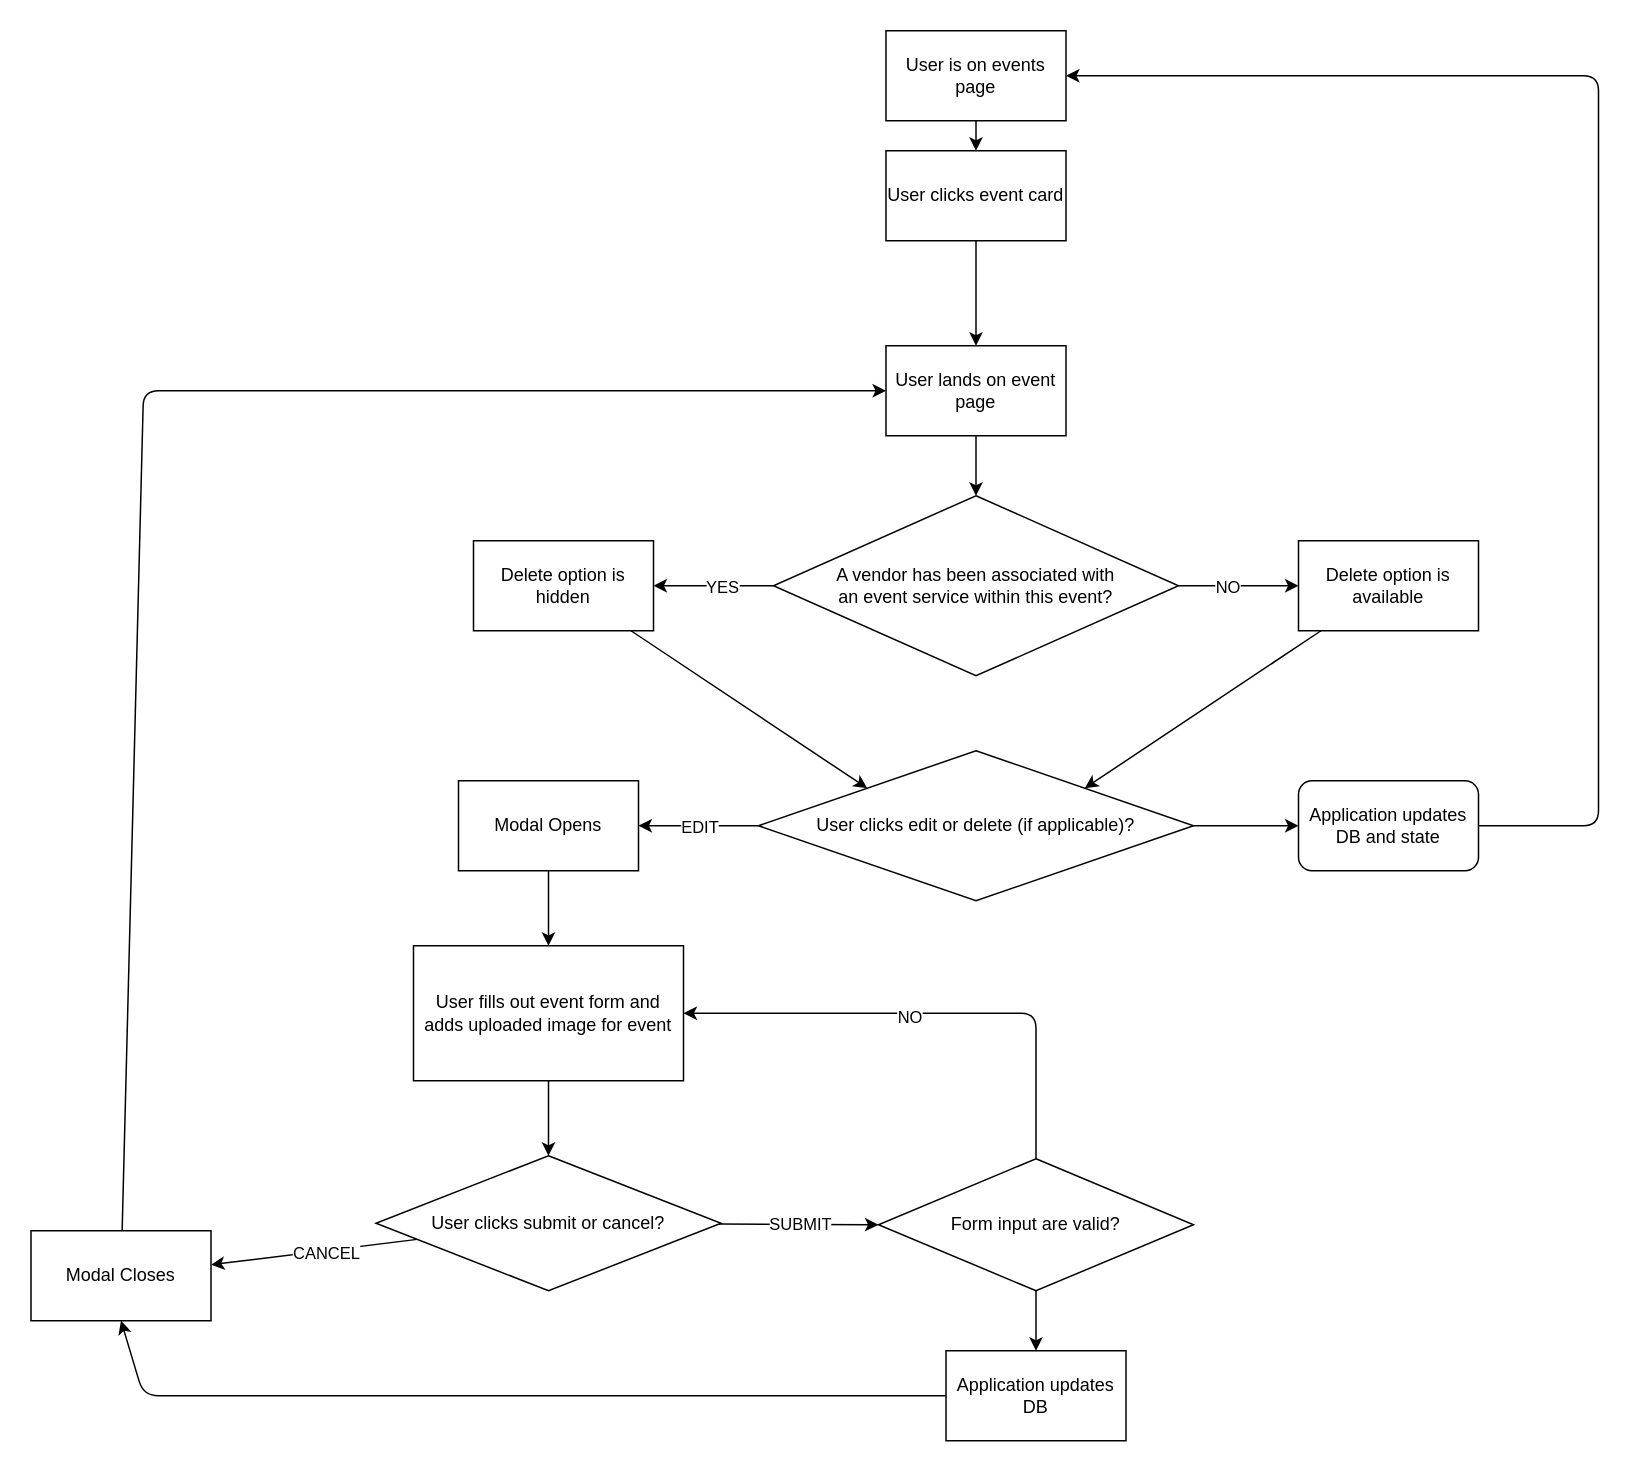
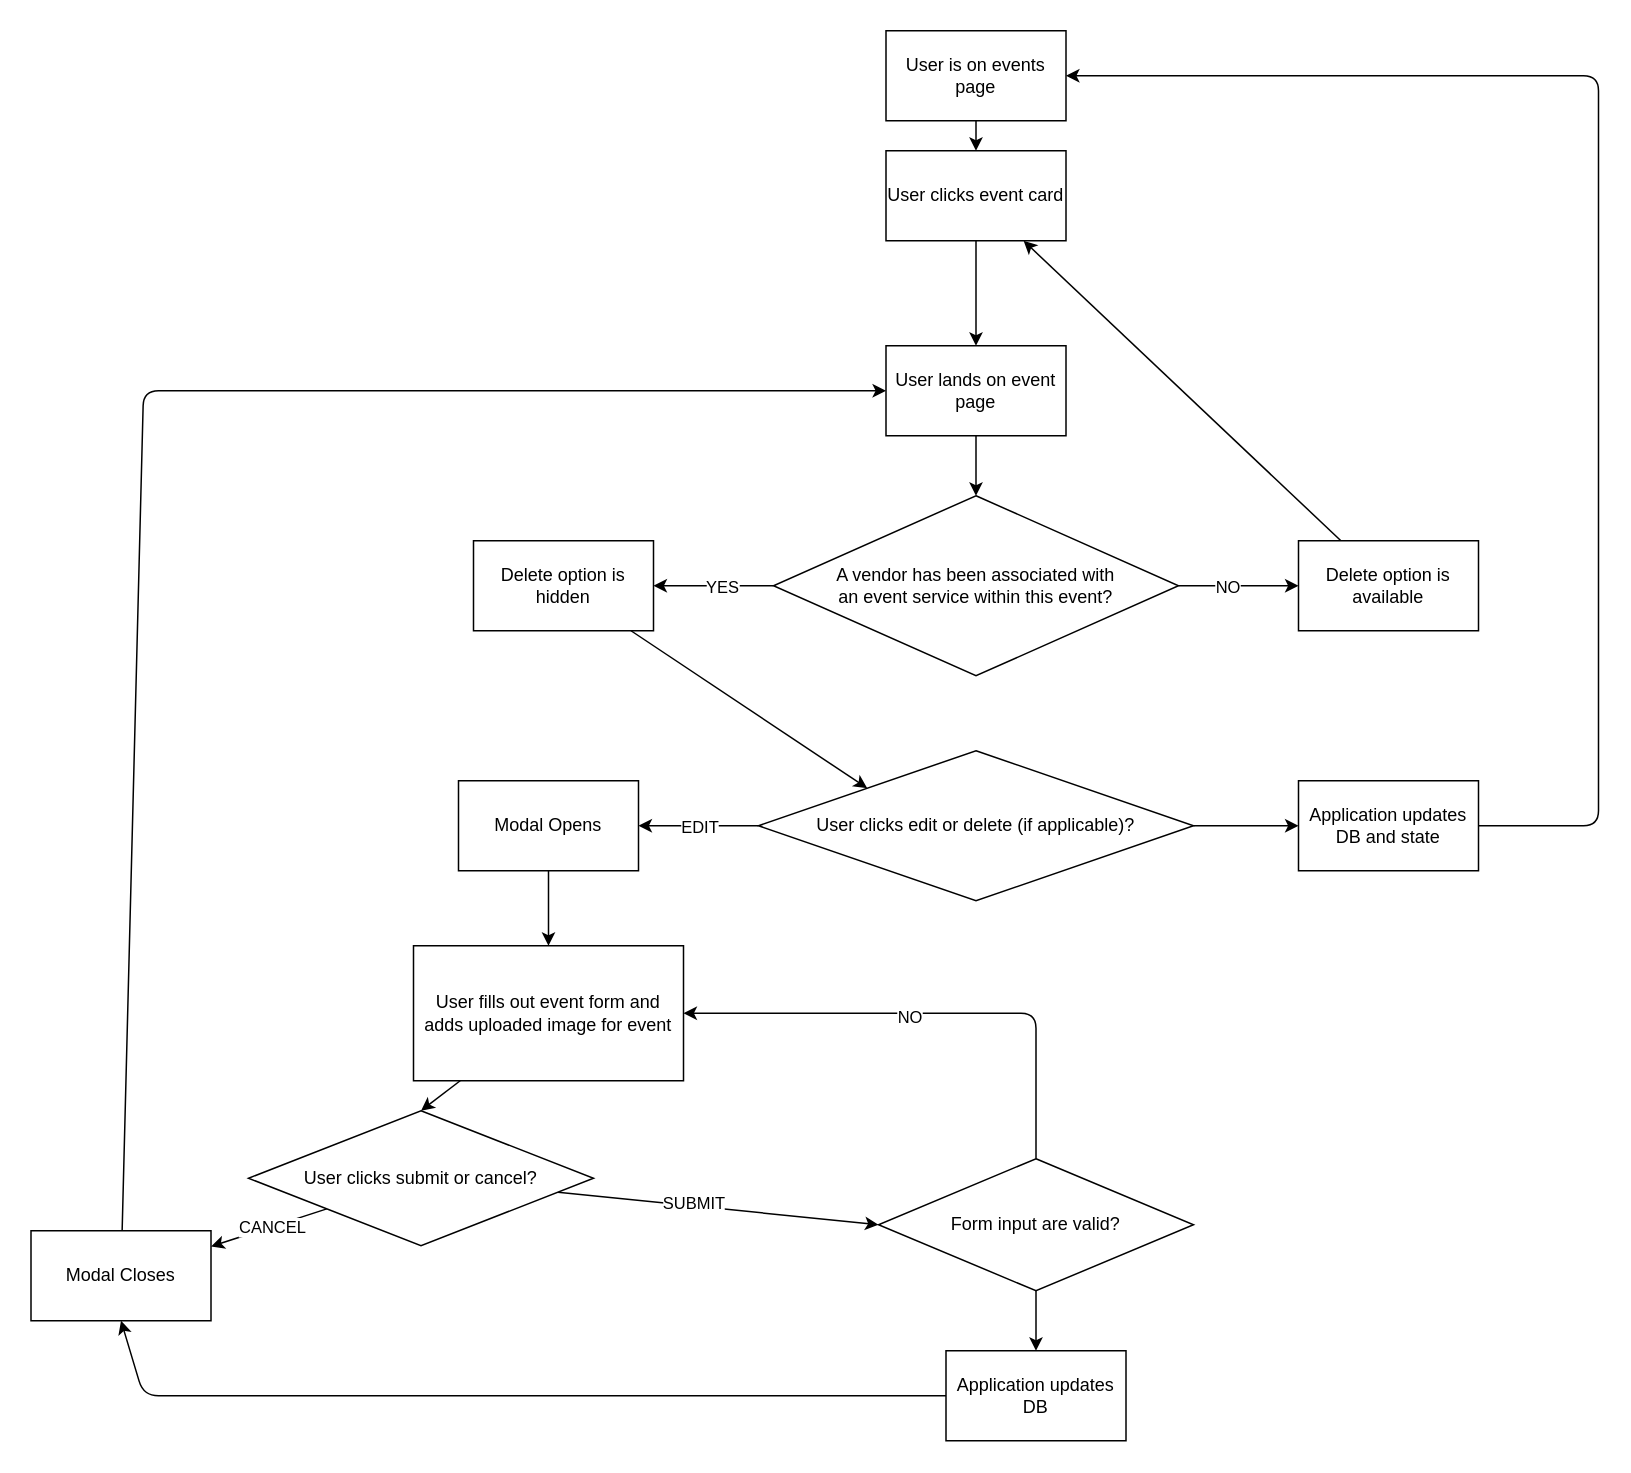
  <mxCell id="0" />
  <mxCell id="1" parent="0" />
  <mxCell id="2" value="" style="edgeStyle=none;html=1;" edge="1" parent="1" source="3" target="5"><mxGeometry relative="1" as="geometry" /></mxCell>
  <mxCell id="3" value="User is on events page" style="rounded=0;whiteSpace=wrap;html=1;" vertex="1" parent="1"><mxGeometry x="590" y="20" width="120" height="60" as="geometry" /></mxCell>
  <mxCell id="4" value="" style="edgeStyle=none;html=1;" edge="1" parent="1" source="5" target="7"><mxGeometry relative="1" as="geometry" /></mxCell>
  <mxCell id="5" value="User clicks event card" style="whiteSpace=wrap;html=1;rounded=0;" vertex="1" parent="1"><mxGeometry x="590" y="100" width="120" height="60" as="geometry" /></mxCell>
  <mxCell id="6" value="" style="edgeStyle=none;html=1;" edge="1" parent="1" source="7" target="16"><mxGeometry relative="1" as="geometry" /></mxCell>
  <mxCell id="7" value="User lands on event page" style="whiteSpace=wrap;html=1;rounded=0;" vertex="1" parent="1"><mxGeometry x="590" y="230" width="120" height="60" as="geometry" /></mxCell>
  <mxCell id="8" value="" style="edgeStyle=none;html=1;" edge="1" parent="1" source="11" target="22"><mxGeometry relative="1" as="geometry" /></mxCell>
  <mxCell id="9" value="EDIT" style="edgeLabel;html=1;align=center;verticalAlign=middle;resizable=0;points=[];" vertex="1" connectable="0" parent="8"><mxGeometry x="-0.4" y="1" relative="1" as="geometry"><mxPoint x="-16" y="-1" as="offset" /></mxGeometry></mxCell>
  <mxCell id="10" value="" style="edgeStyle=none;html=1;" edge="1" parent="1" source="11" target="24"><mxGeometry relative="1" as="geometry" /></mxCell>
  <mxCell id="11" value="User clicks edit or delete (if applicable)?" style="rhombus;whiteSpace=wrap;html=1;rounded=0;" vertex="1" parent="1"><mxGeometry x="505" y="500" width="290" height="100" as="geometry" /></mxCell>
  <mxCell id="12" value="" style="edgeStyle=none;html=1;" edge="1" parent="1" source="16" target="18"><mxGeometry relative="1" as="geometry" /></mxCell>
  <mxCell id="13" value="YES" style="edgeLabel;html=1;align=center;verticalAlign=middle;resizable=0;points=[];" vertex="1" connectable="0" parent="12"><mxGeometry x="-0.136" relative="1" as="geometry"><mxPoint as="offset" /></mxGeometry></mxCell>
  <mxCell id="14" value="" style="edgeStyle=none;html=1;" edge="1" parent="1" source="16" target="20"><mxGeometry relative="1" as="geometry" /></mxCell>
  <mxCell id="15" value="NO" style="edgeLabel;html=1;align=center;verticalAlign=middle;resizable=0;points=[];" vertex="1" connectable="0" parent="14"><mxGeometry x="0.29" y="-1" relative="1" as="geometry"><mxPoint x="-20" y="-1" as="offset" /></mxGeometry></mxCell>
  <mxCell id="16" value="A vendor has been associated with &lt;br&gt;an event service within this event?" style="rhombus;whiteSpace=wrap;html=1;rounded=0;" vertex="1" parent="1"><mxGeometry x="515" y="330" width="270" height="120" as="geometry" /></mxCell>
  <mxCell id="17" style="edgeStyle=none;html=1;entryX=0;entryY=0;entryDx=0;entryDy=0;" edge="1" parent="1" source="18" target="11"><mxGeometry relative="1" as="geometry"><mxPoint x="655" y="500" as="targetPoint" /></mxGeometry></mxCell>
  <mxCell id="18" value="Delete option is hidden" style="whiteSpace=wrap;html=1;rounded=0;" vertex="1" parent="1"><mxGeometry x="315" y="360" width="120" height="60" as="geometry" /></mxCell>
- <mxCell id="19" style="edgeStyle=none;html=1;entryX=1;entryY=0;entryDx=0;entryDy=0;" edge="1" parent="1" source="20" target="11"><mxGeometry relative="1" as="geometry" /></mxCell>
+ <mxCell id="19" style="edgeStyle=none;html=1;" edge="1" parent="1" source="20" target="5"><mxGeometry relative="1" as="geometry" /></mxCell>
  <mxCell id="20" value="Delete option is available" style="whiteSpace=wrap;html=1;rounded=0;" vertex="1" parent="1"><mxGeometry x="865" y="360" width="120" height="60" as="geometry" /></mxCell>
  <mxCell id="21" style="edgeStyle=none;html=1;entryX=0.5;entryY=0;entryDx=0;entryDy=0;" edge="1" parent="1" source="22" target="26"><mxGeometry relative="1" as="geometry" /></mxCell>
  <mxCell id="22" value="Modal Opens" style="whiteSpace=wrap;html=1;rounded=0;" vertex="1" parent="1"><mxGeometry x="305" y="520" width="120" height="60" as="geometry" /></mxCell>
  <mxCell id="23" style="edgeStyle=none;html=1;entryX=1;entryY=0.5;entryDx=0;entryDy=0;" edge="1" parent="1" source="24" target="3"><mxGeometry relative="1" as="geometry"><Array as="points"><mxPoint x="1065" y="550" /><mxPoint x="1065" y="50" /></Array></mxGeometry></mxCell>
- <mxCell id="24" value="Application updates DB and state" style="whiteSpace=wrap;html=1;rounded=1;" vertex="1" parent="1"><mxGeometry x="865" y="520" width="120" height="60" as="geometry" /></mxCell>
+ <mxCell id="24" value="Application updates DB and state" style="whiteSpace=wrap;html=1;rounded=0;" vertex="1" parent="1"><mxGeometry x="865" y="520" width="120" height="60" as="geometry" /></mxCell>
  <mxCell id="25" style="edgeStyle=none;html=1;entryX=0.5;entryY=0;entryDx=0;entryDy=0;" edge="1" parent="1" source="26" target="31"><mxGeometry relative="1" as="geometry" /></mxCell>
  <mxCell id="26" value="User fills out event form and adds uploaded image for event" style="rounded=0;whiteSpace=wrap;html=1;" vertex="1" parent="1"><mxGeometry x="275" y="630" width="180" height="90" as="geometry" /></mxCell>
  <mxCell id="27" value="" style="edgeStyle=none;html=1;" edge="1" parent="1" source="31" target="33"><mxGeometry relative="1" as="geometry" /></mxCell>
  <mxCell id="28" value="CANCEL" style="edgeLabel;html=1;align=center;verticalAlign=middle;resizable=0;points=[];" vertex="1" connectable="0" parent="27"><mxGeometry x="-0.2" y="1" relative="1" as="geometry"><mxPoint x="-7" y="1" as="offset" /></mxGeometry></mxCell>
  <mxCell id="29" value="" style="edgeStyle=none;html=1;entryX=0;entryY=0.5;entryDx=0;entryDy=0;" edge="1" parent="1" source="31" target="37"><mxGeometry relative="1" as="geometry"><mxPoint x="590" y="815" as="targetPoint" /></mxGeometry></mxCell>
  <mxCell id="30" value="SUBMIT" style="edgeLabel;html=1;align=center;verticalAlign=middle;resizable=0;points=[];" vertex="1" connectable="0" parent="29"><mxGeometry x="-0.327" y="3" relative="1" as="geometry"><mxPoint x="18" y="3" as="offset" /></mxGeometry></mxCell>
- <mxCell id="31" value="User clicks submit or cancel?" style="rhombus;whiteSpace=wrap;html=1;rounded=0;" vertex="1" parent="1"><mxGeometry x="250" y="770" width="230" height="90" as="geometry" /></mxCell>
+ <mxCell id="31" value="User clicks submit or cancel?" style="rhombus;whiteSpace=wrap;html=1;rounded=0;" vertex="1" parent="1"><mxGeometry x="165" y="740" width="230" height="90" as="geometry" /></mxCell>
  <mxCell id="32" style="edgeStyle=none;html=1;entryX=0;entryY=0.5;entryDx=0;entryDy=0;" edge="1" parent="1" source="33" target="7"><mxGeometry relative="1" as="geometry"><Array as="points"><mxPoint x="95" y="260" /></Array></mxGeometry></mxCell>
  <mxCell id="33" value="Modal Closes" style="whiteSpace=wrap;html=1;rounded=0;" vertex="1" parent="1"><mxGeometry x="20" y="820" width="120" height="60" as="geometry" /></mxCell>
  <mxCell id="34" style="edgeStyle=none;html=1;entryX=1;entryY=0.5;entryDx=0;entryDy=0;" edge="1" parent="1" source="37" target="26"><mxGeometry relative="1" as="geometry"><Array as="points"><mxPoint x="690" y="675" /></Array></mxGeometry></mxCell>
  <mxCell id="35" value="NO" style="edgeLabel;html=1;align=center;verticalAlign=middle;resizable=0;points=[];" vertex="1" connectable="0" parent="34"><mxGeometry x="0.096" y="2" relative="1" as="geometry"><mxPoint as="offset" /></mxGeometry></mxCell>
  <mxCell id="36" value="" style="edgeStyle=none;html=1;" edge="1" parent="1" source="37" target="39"><mxGeometry relative="1" as="geometry" /></mxCell>
  <mxCell id="37" value="Form input are valid?" style="rhombus;whiteSpace=wrap;html=1;rounded=0;" vertex="1" parent="1"><mxGeometry x="585" y="772" width="210" height="88" as="geometry" /></mxCell>
  <mxCell id="38" style="edgeStyle=none;html=1;entryX=0.5;entryY=1;entryDx=0;entryDy=0;" edge="1" parent="1" source="39" target="33"><mxGeometry relative="1" as="geometry"><Array as="points"><mxPoint x="95" y="930" /></Array></mxGeometry></mxCell>
  <mxCell id="39" value="Application updates DB" style="whiteSpace=wrap;html=1;rounded=0;" vertex="1" parent="1"><mxGeometry x="630" y="900" width="120" height="60" as="geometry" /></mxCell>
